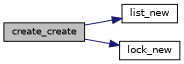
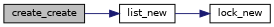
  digraph {
    rankdir=LR
    node [color=black fillcolor=white fontname=Helvetica fontsize=10 shape=record style=filled]
    edge [color=midnightblue fontname=Helvetica fontsize=10 labelfontname=Helvetica labelfontsize=10 style=solid]
    n1 [fillcolor=grey75 fontcolor=black height=0.2 label=create_create width=0.4]
    n2 [height=0.2 label=list_new width=0.4]
    n3 [height=0.2 label=lock_new width=0.4]
    n1 -> n2
-   n1 -> n3
+   n2 -> n3
  }
